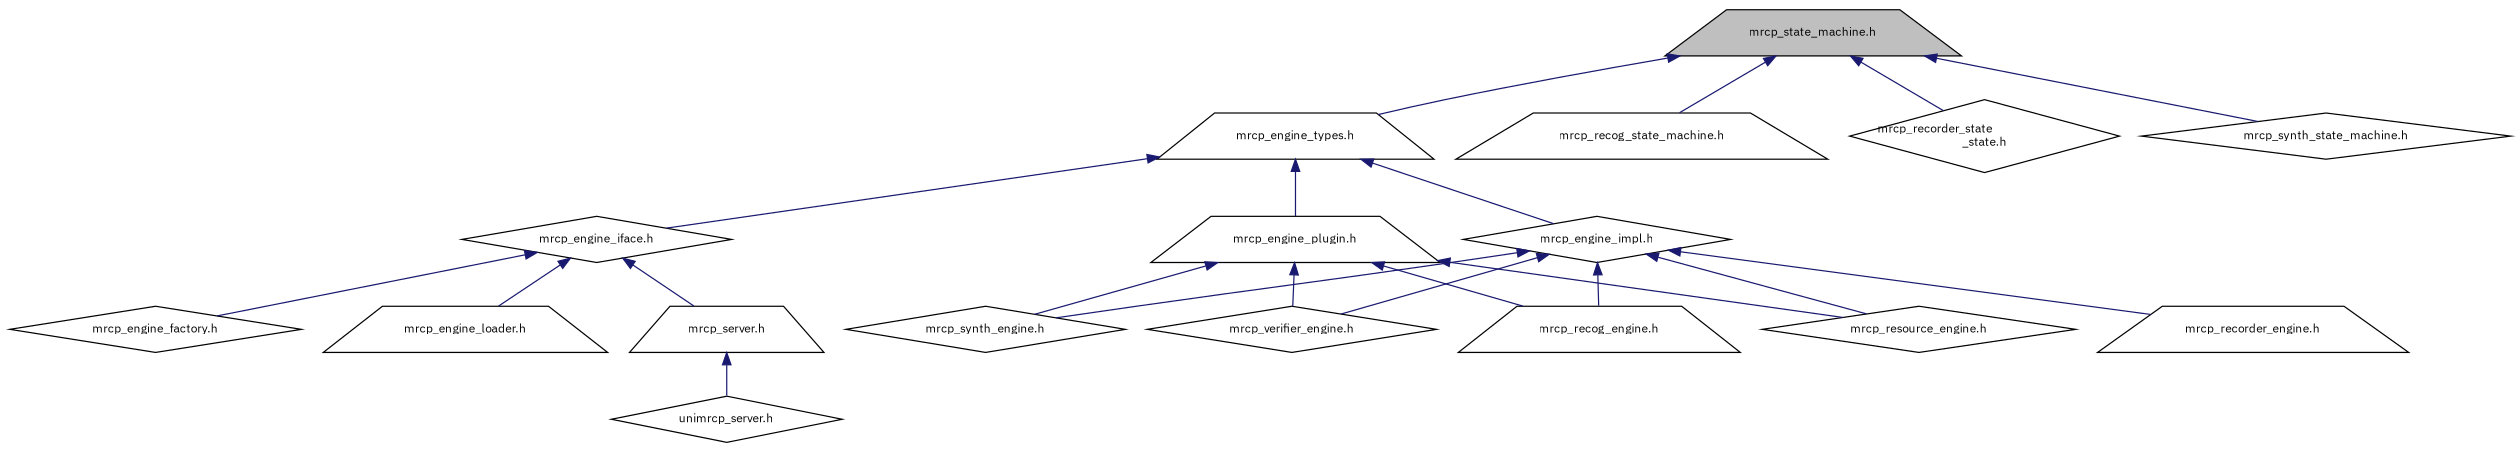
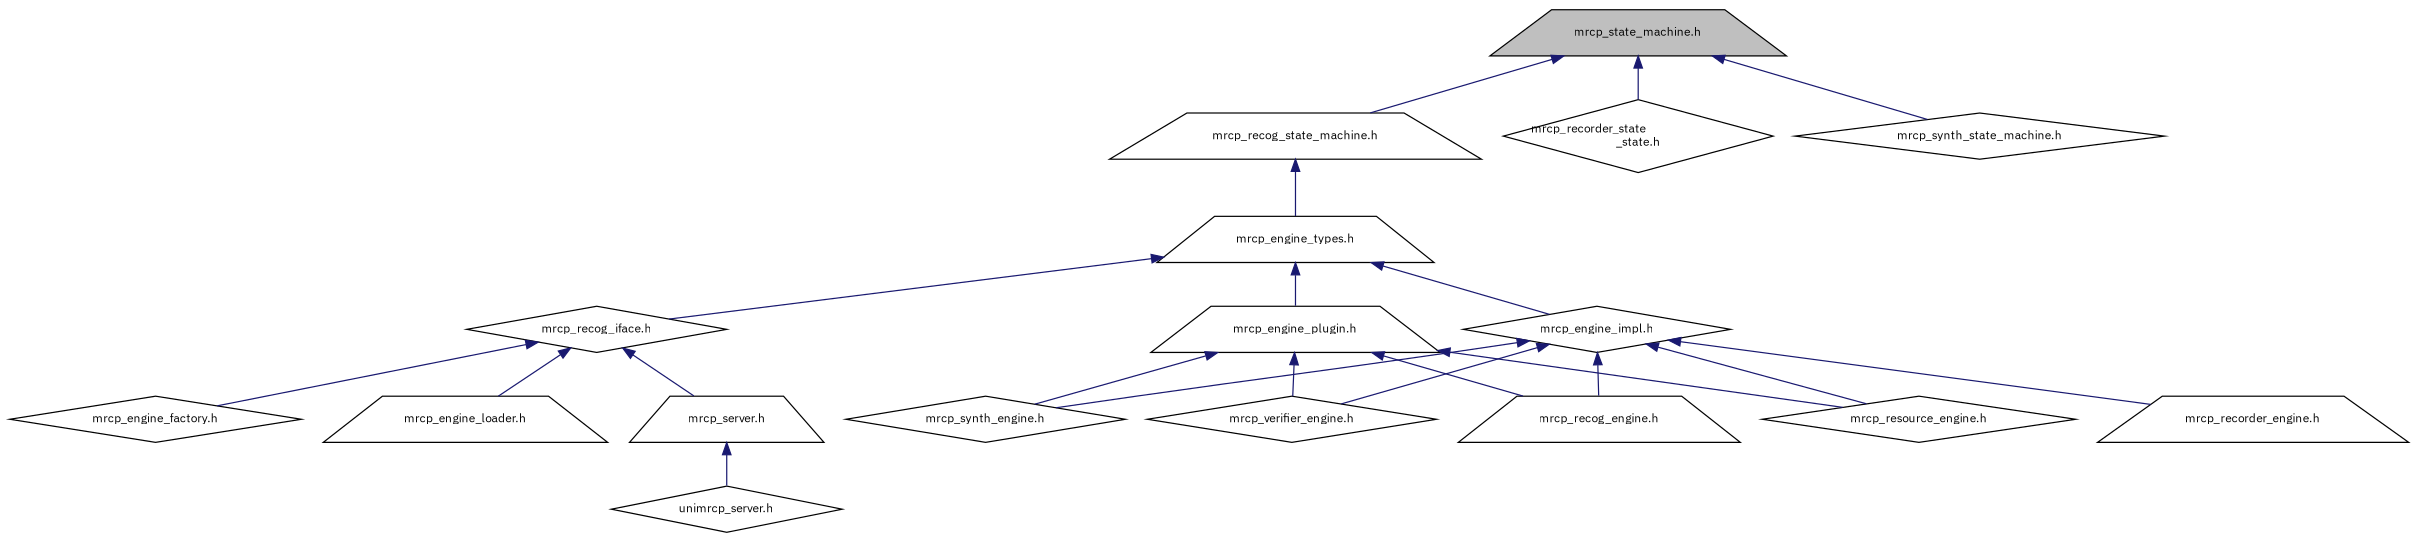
  digraph {
    fontname="IBM Plex Sans"
    node [color=black fillcolor=white fontname="IBM Plex Sans" fontsize=10 shape=diamond style=filled]
    edge [color=midnightblue dir=back fontname="IBM Plex Sans" fontsize=10 labelfontname=Helvetica labelfontsize=10 style=solid]
    n1 [fillcolor=grey75 fontcolor=black height=0.2 label="mrcp_state_machine.h" shape=trapezium width=0.4]
    n2 [height=0.2 label="mrcp_engine_types.h" shape=trapezium width=0.4]
    n3 [height=0.2 label="mrcp_recog_state_machine.h" shape=trapezium width=0.4]
    n4 [height=0.2 label="mrcp_recorder_state\l_state.h" width=0.4]
    n5 [height=0.2 label="mrcp_synth_state_machine.h" width=0.4]
-   n6 [height=0.2 label="mrcp_engine_iface.h" width=0.4]
+   n6 [height=0.2 label="mrcp_recog_iface.h" width=0.4]
    n7 [height=0.2 label="mrcp_engine_impl.h" width=0.4]
    n8 [height=0.2 label="mrcp_engine_plugin.h" shape=trapezium width=0.4]
    n9 [height=0.2 label="mrcp_engine_factory.h" width=0.4]
    n10 [height=0.2 label="mrcp_engine_loader.h" shape=trapezium width=0.4]
    n11 [height=0.2 label="mrcp_server.h" shape=trapezium width=0.4]
    n12 [height=0.2 label="mrcp_recog_engine.h" shape=trapezium width=0.4]
    n13 [height=0.2 label="mrcp_recorder_engine.h" shape=trapezium width=0.4]
    n14 [height=0.2 label="mrcp_resource_engine.h" width=0.4]
    n15 [height=0.2 label="mrcp_synth_engine.h" width=0.4]
    n16 [height=0.2 label="mrcp_verifier_engine.h" width=0.4]
    n17 [height=0.2 label="unimrcp_server.h" width=0.4]
-   n1 -> n2
+   n3 -> n2
    n1 -> n3
    n1 -> n4
    n1 -> n5
    n2 -> n6
    n2 -> n7
    n2 -> n8
    n6 -> n9
    n6 -> n10
    n6 -> n11
    n7 -> n12
    n7 -> n13
    n7 -> n14
    n7 -> n15
    n7 -> n16
    n8 -> n12
    n8 -> n14
    n8 -> n15
    n8 -> n16
    n11 -> n17
  }
